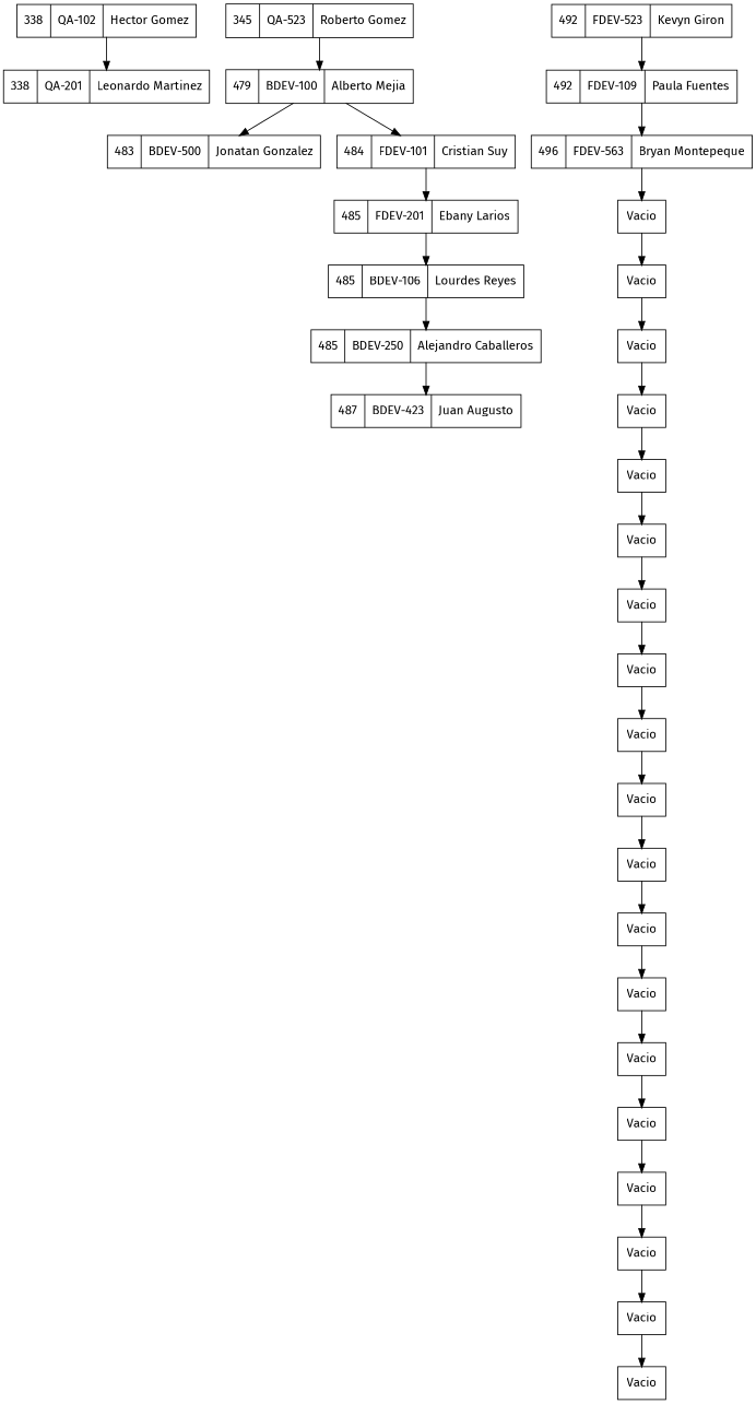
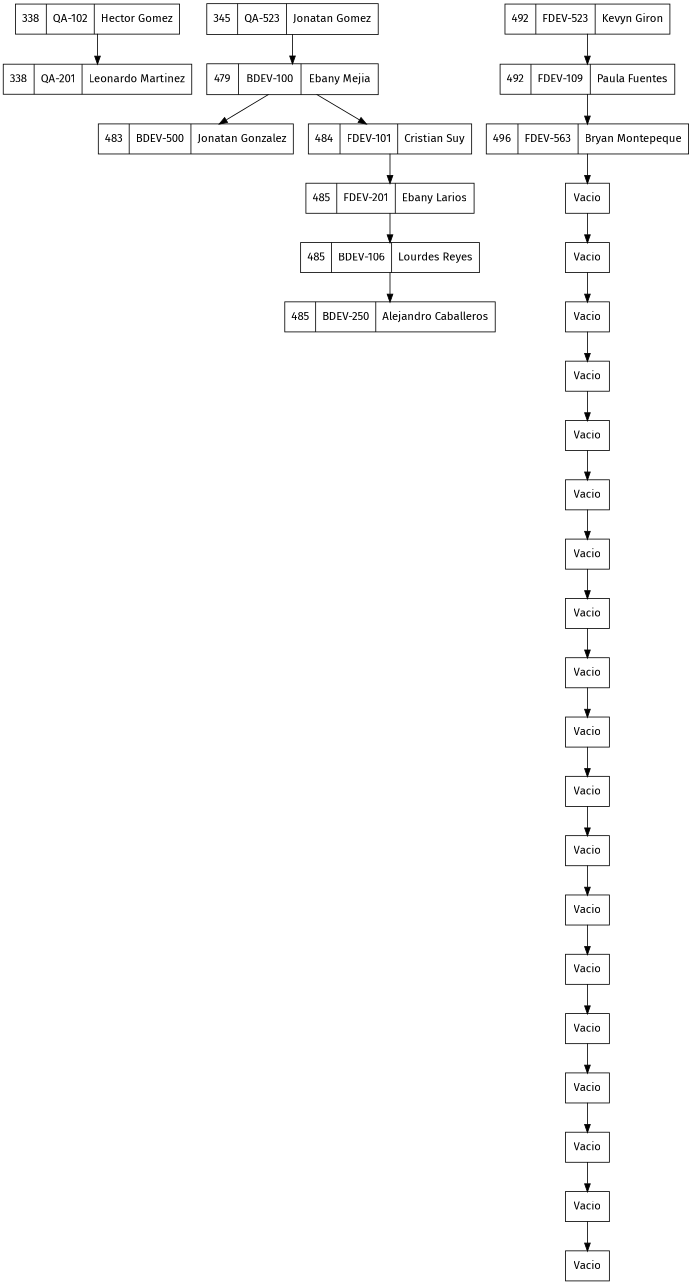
  digraph {
    fontname="Fira Sans"
    node [fontname="Fira Sans" shape=record]
    edge [fontname="Fira Sans"]
    n1 [label="<f0> 338 |<f1> QA-102 |<f2> Hector Gomez "]
    n2 [label="<f0> 338 |<f1> QA-201 |<f2> Leonardo Martinez "]
-   n3 [label="<f0> 345 |<f1> QA-523 |<f2> Roberto Gomez "]
-   n4 [label="<f0> 479 |<f1> BDEV-100 |<f2> Alberto Mejia "]
+   n3 [label="<f0> 345 |<f1> QA-523 |<f2> Jonatan Gomez "]
+   n4 [label="<f0> 479 |<f1> BDEV-100 |<f2> Ebany Mejia "]
    n5 [label="<f0> 483 |<f1> BDEV-500 |<f2> Jonatan Gonzalez "]
    n6 [label="<f0> 484 |<f1> FDEV-101 |<f2> Cristian Suy "]
    n7 [label="<f0> 485 |<f1> FDEV-201 |<f2> Ebany Larios "]
    n8 [label="<f0> 485 |<f1> BDEV-106 |<f2> Lourdes Reyes "]
    n9 [label="<f0> 485 |<f1> BDEV-250 |<f2> Alejandro Caballeros "]
-   n10 [label="<f0> 487 |<f1> BDEV-423 |<f2> Juan Augusto "]
    n11 [label="<f0> 492 |<f1> FDEV-523 |<f2> Kevyn Giron "]
    n12 [label="<f0> 492 |<f1> FDEV-109 |<f2> Paula Fuentes "]
    n13 [label="<f0> 496 |<f1> FDEV-563 |<f2> Bryan Montepeque "]
    n14 [label=Vacio]
    n15 [label=Vacio]
    n16 [label=Vacio]
    n17 [label=Vacio]
    n18 [label=Vacio]
    n19 [label=Vacio]
    n20 [label=Vacio]
    n21 [label=Vacio]
    n22 [label=Vacio]
    n23 [label=Vacio]
    n24 [label=Vacio]
    n25 [label=Vacio]
    n26 [label=Vacio]
    n27 [label=Vacio]
    n28 [label=Vacio]
    n29 [label=Vacio]
    n30 [label=Vacio]
    n31 [label=Vacio]
    n32 [label=Vacio]
    n1 -> n2
    n3 -> n4
    n4 -> n5
    n4 -> n6
    n6 -> n7
    n7 -> n8
    n8 -> n9
-   n9 -> n10
    n11 -> n12
    n12 -> n13
    n13 -> n14
    n14 -> n15
    n15 -> n16
    n16 -> n17
    n17 -> n18
    n18 -> n19
    n19 -> n20
    n20 -> n21
    n21 -> n22
    n22 -> n23
    n23 -> n24
    n24 -> n25
    n25 -> n26
    n26 -> n27
    n27 -> n28
    n28 -> n29
    n29 -> n30
    n30 -> n31
    n31 -> n32
  }
